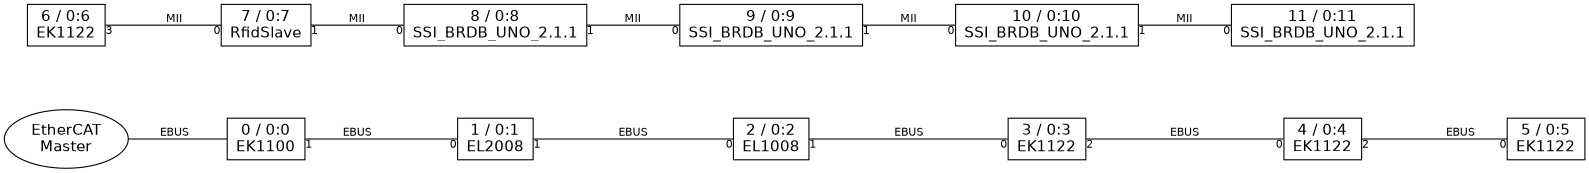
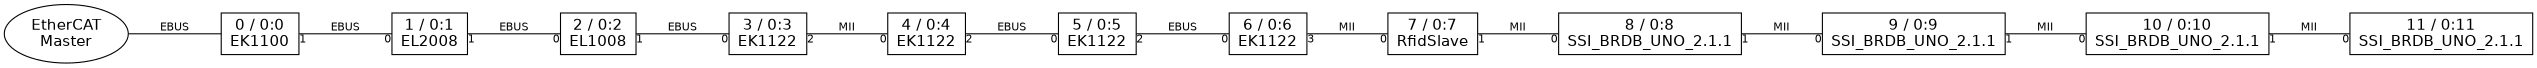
  strict graph {
    nodesep=0.8
    rankdir=LR
    ranksep=0.8
    node [fontname=Helvetica shape=box]
    edge [fontname=Helvetica fontsize=10 headlabel=0 taillabel=1 weight=5]
    n1 [label="EtherCAT\nMaster" shape=""]
    n2 [label="0 / 0:0\nEK1100"]
    n3 [label="1 / 0:1\nEL2008"]
    n4 [label="2 / 0:2\nEL1008"]
    n5 [label="3 / 0:3\nEK1122"]
    n6 [label="4 / 0:4\nEK1122"]
    n7 [label="5 / 0:5\nEK1122"]
    n8 [label="6 / 0:6\nEK1122"]
    n9 [label="7 / 0:7\nRfidSlave"]
    n10 [label="8 / 0:8\nSSI_BRDB_UNO_2.1.1"]
    n11 [label="9 / 0:9\nSSI_BRDB_UNO_2.1.1"]
    n12 [label="10 / 0:10\nSSI_BRDB_UNO_2.1.1"]
    n13 [label="11 / 0:11\nSSI_BRDB_UNO_2.1.1"]
    n1 -- n2 [label=EBUS headlabel="" taillabel="" weight=""]
    n2 -- n3 [label=EBUS]
    n3 -- n4 [label=EBUS]
    n4 -- n5 [label=EBUS]
-   n5 -- n6 [label=EBUS taillabel=2]
+   n5 -- n6 [label=MII taillabel=2]
    n6 -- n7 [label=EBUS taillabel=2]
+   n7 -- n8 [label=EBUS taillabel=2]
    n8 -- n9 [label=MII taillabel=3 weight=1]
    n9 -- n10 [label=MII weight=1]
    n10 -- n11 [label=MII weight=1]
    n11 -- n12 [label=MII weight=1]
    n12 -- n13 [label=MII weight=1]
  }
